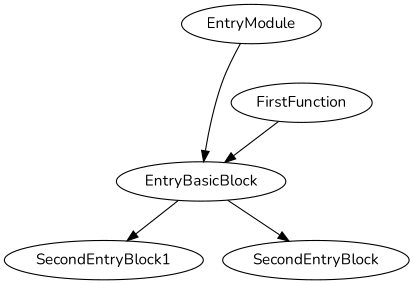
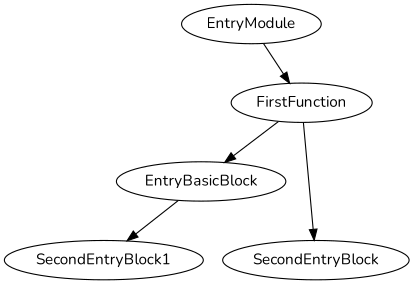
  digraph {
    fontname=Nunito
    node [fontname=Nunito]
    edge [fontname=Nunito]
    EntryModule
    FirstFunction
    EntryBasicBlock
    SecondEntryBlock
    n5 [label=SecondEntryBlock1]
-   EntryModule -> EntryBasicBlock
+   EntryModule -> FirstFunction
    FirstFunction -> EntryBasicBlock
-   EntryBasicBlock -> SecondEntryBlock
+   FirstFunction -> SecondEntryBlock
    EntryBasicBlock -> n5
  }
